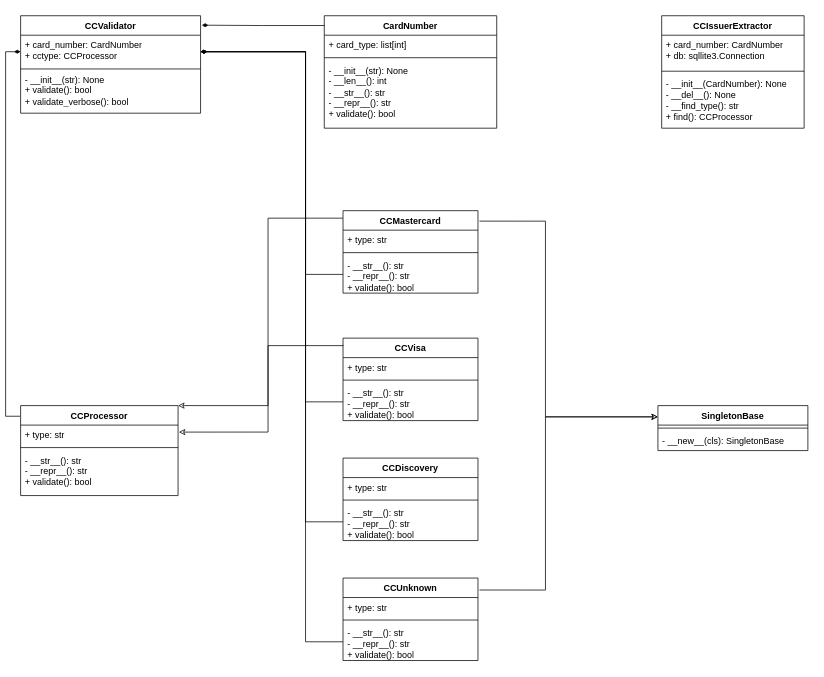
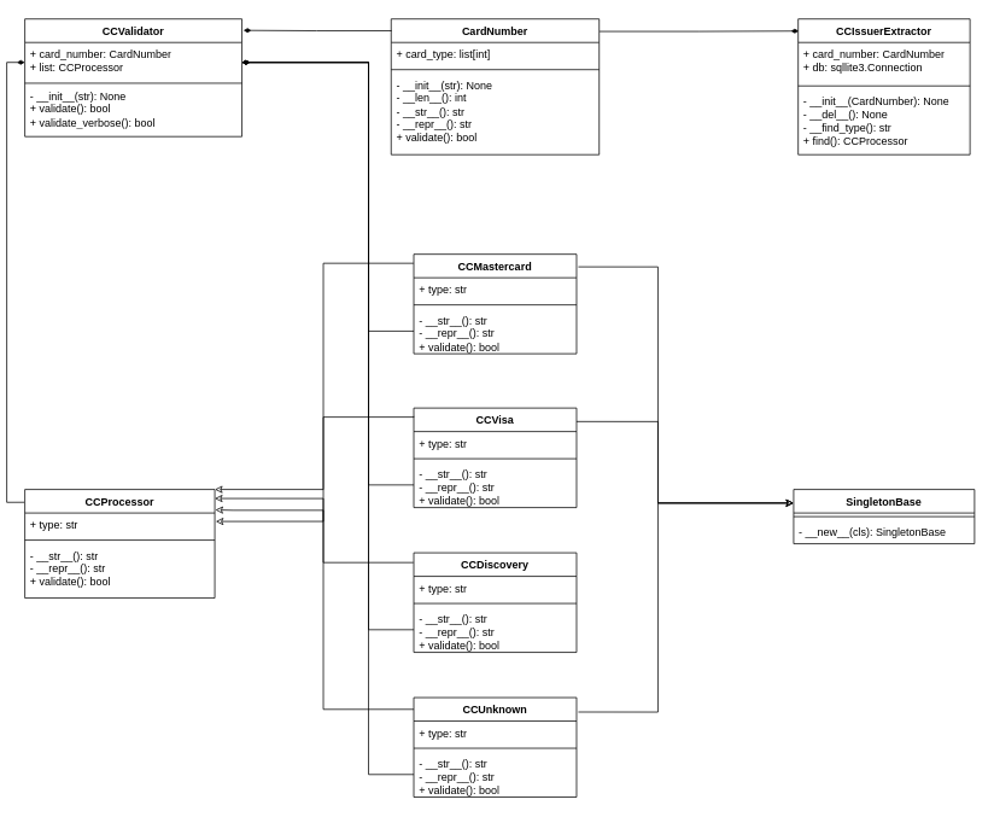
  <mxCell id="0" />
  <mxCell id="1" parent="0" />
  <mxCell id="2" value="CCValidator" style="swimlane;fontStyle=1;align=center;verticalAlign=top;childLayout=stackLayout;horizontal=1;startSize=26;horizontalStack=0;resizeParent=1;resizeParentMax=0;resizeLast=0;collapsible=1;marginBottom=0;whiteSpace=wrap;html=1;" parent="1" vertex="1"><mxGeometry x="20" y="20" width="240" height="130" as="geometry" /></mxCell>
- <mxCell id="3" value="+ card_number: CardNumber&lt;br&gt;+ cctype: CCProcessor" style="text;strokeColor=none;fillColor=none;align=left;verticalAlign=top;spacingLeft=4;spacingRight=4;overflow=hidden;rotatable=0;points=[[0,0.5],[1,0.5]];portConstraint=eastwest;whiteSpace=wrap;html=1;" parent="2" vertex="1"><mxGeometry y="26" width="240" height="44" as="geometry" /></mxCell>
+ <mxCell id="3" value="+ card_number: CardNumber&lt;br&gt;+ list: CCProcessor" style="text;strokeColor=none;fillColor=none;align=left;verticalAlign=top;spacingLeft=4;spacingRight=4;overflow=hidden;rotatable=0;points=[[0,0.5],[1,0.5]];portConstraint=eastwest;whiteSpace=wrap;html=1;" parent="2" vertex="1"><mxGeometry y="26" width="240" height="44" as="geometry" /></mxCell>
  <mxCell id="4" value="" style="line;strokeWidth=1;fillColor=none;align=left;verticalAlign=middle;spacingTop=-1;spacingLeft=3;spacingRight=3;rotatable=0;labelPosition=right;points=[];portConstraint=eastwest;strokeColor=inherit;" parent="2" vertex="1"><mxGeometry y="70" width="240" height="2" as="geometry" /></mxCell>
  <mxCell id="5" value="- __init__(str): None&lt;br&gt;+ validate(): bool&lt;br&gt;+ validate_verbose(): bool" style="text;strokeColor=none;fillColor=none;align=left;verticalAlign=top;spacingLeft=4;spacingRight=4;overflow=hidden;rotatable=0;points=[[0,0.5],[1,0.5]];portConstraint=eastwest;whiteSpace=wrap;html=1;" parent="2" vertex="1"><mxGeometry y="72" width="240" height="58" as="geometry" /></mxCell>
+ <mxCell id="6" style="edgeStyle=orthogonalEdgeStyle;rounded=0;orthogonalLoop=1;jettySize=auto;html=1;entryX=0.004;entryY=0.089;entryDx=0;entryDy=0;entryPerimeter=0;exitX=1.002;exitY=0.092;exitDx=0;exitDy=0;exitPerimeter=0;endArrow=diamondThin;endFill=1;" edge="1" parent="1" source="7" target="11"><mxGeometry relative="1" as="geometry"><mxPoint x="720" y="40" as="sourcePoint" /></mxGeometry></mxCell>
  <mxCell id="7" value="CardNumber" style="swimlane;fontStyle=1;align=center;verticalAlign=top;childLayout=stackLayout;horizontal=1;startSize=26;horizontalStack=0;resizeParent=1;resizeParentMax=0;resizeLast=0;collapsible=1;marginBottom=0;whiteSpace=wrap;html=1;" parent="1" vertex="1"><mxGeometry x="425" y="20" width="230" height="150" as="geometry" /></mxCell>
  <mxCell id="8" value="+ card_type: list[int]" style="text;strokeColor=none;fillColor=none;align=left;verticalAlign=top;spacingLeft=4;spacingRight=4;overflow=hidden;rotatable=0;points=[[0,0.5],[1,0.5]];portConstraint=eastwest;whiteSpace=wrap;html=1;" parent="7" vertex="1"><mxGeometry y="26" width="230" height="26" as="geometry" /></mxCell>
  <mxCell id="9" value="" style="line;strokeWidth=1;fillColor=none;align=left;verticalAlign=middle;spacingTop=-1;spacingLeft=3;spacingRight=3;rotatable=0;labelPosition=right;points=[];portConstraint=eastwest;strokeColor=inherit;" parent="7" vertex="1"><mxGeometry y="52" width="230" height="8" as="geometry" /></mxCell>
  <mxCell id="10" value="- __init__(str): None&lt;br&gt;- __len__(): int&lt;br&gt;- __str__(): str&lt;br&gt;- __repr__(): str&lt;br&gt;+ validate(): bool" style="text;strokeColor=none;fillColor=none;align=left;verticalAlign=top;spacingLeft=4;spacingRight=4;overflow=hidden;rotatable=0;points=[[0,0.5],[1,0.5]];portConstraint=eastwest;whiteSpace=wrap;html=1;" parent="7" vertex="1"><mxGeometry y="60" width="230" height="90" as="geometry" /></mxCell>
  <mxCell id="11" value="CCIssuerExtractor" style="swimlane;fontStyle=1;align=center;verticalAlign=top;childLayout=stackLayout;horizontal=1;startSize=26;horizontalStack=0;resizeParent=1;resizeParentMax=0;resizeLast=0;collapsible=1;marginBottom=0;whiteSpace=wrap;html=1;" parent="1" vertex="1"><mxGeometry x="875" y="20" width="190" height="150" as="geometry" /></mxCell>
  <mxCell id="12" value="+ card_number: CardNumber&lt;br&gt;+ db: sqllite3.Connection" style="text;strokeColor=none;fillColor=none;align=left;verticalAlign=top;spacingLeft=4;spacingRight=4;overflow=hidden;rotatable=0;points=[[0,0.5],[1,0.5]];portConstraint=eastwest;whiteSpace=wrap;html=1;" parent="11" vertex="1"><mxGeometry y="26" width="190" height="44" as="geometry" /></mxCell>
  <mxCell id="13" value="" style="line;strokeWidth=1;fillColor=none;align=left;verticalAlign=middle;spacingTop=-1;spacingLeft=3;spacingRight=3;rotatable=0;labelPosition=right;points=[];portConstraint=eastwest;strokeColor=inherit;" parent="11" vertex="1"><mxGeometry y="70" width="190" height="8" as="geometry" /></mxCell>
  <mxCell id="14" value="- __init__(CardNumber): None&lt;br&gt;- __del__(): None&lt;br&gt;- __find_type(): str&lt;br&gt;+ find(): CCProcessor" style="text;strokeColor=none;fillColor=none;align=left;verticalAlign=top;spacingLeft=4;spacingRight=4;overflow=hidden;rotatable=0;points=[[0,0.5],[1,0.5]];portConstraint=eastwest;whiteSpace=wrap;html=1;" parent="11" vertex="1"><mxGeometry y="78" width="190" height="72" as="geometry" /></mxCell>
  <mxCell id="15" value="CCProcessor" style="swimlane;fontStyle=1;align=center;verticalAlign=top;childLayout=stackLayout;horizontal=1;startSize=26;horizontalStack=0;resizeParent=1;resizeParentMax=0;resizeLast=0;collapsible=1;marginBottom=0;whiteSpace=wrap;html=1;" parent="1" vertex="1"><mxGeometry x="20" y="540" width="210" height="120" as="geometry" /></mxCell>
  <mxCell id="16" value="+ type: str" style="text;strokeColor=none;fillColor=none;align=left;verticalAlign=top;spacingLeft=4;spacingRight=4;overflow=hidden;rotatable=0;points=[[0,0.5],[1,0.5]];portConstraint=eastwest;whiteSpace=wrap;html=1;" parent="15" vertex="1"><mxGeometry y="26" width="210" height="26" as="geometry" /></mxCell>
  <mxCell id="17" value="" style="line;strokeWidth=1;fillColor=none;align=left;verticalAlign=middle;spacingTop=-1;spacingLeft=3;spacingRight=3;rotatable=0;labelPosition=right;points=[];portConstraint=eastwest;strokeColor=inherit;" parent="15" vertex="1"><mxGeometry y="52" width="210" height="8" as="geometry" /></mxCell>
  <mxCell id="18" value="- __str__(): str&lt;br&gt;- __repr__(): str&lt;br&gt;+ validate(): bool" style="text;strokeColor=none;fillColor=none;align=left;verticalAlign=top;spacingLeft=4;spacingRight=4;overflow=hidden;rotatable=0;points=[[0,0.5],[1,0.5]];portConstraint=eastwest;whiteSpace=wrap;html=1;" parent="15" vertex="1"><mxGeometry y="60" width="210" height="60" as="geometry" /></mxCell>
  <mxCell id="19" value="CCMastercard" style="swimlane;fontStyle=1;align=center;verticalAlign=top;childLayout=stackLayout;horizontal=1;startSize=26;horizontalStack=0;resizeParent=1;resizeParentMax=0;resizeLast=0;collapsible=1;marginBottom=0;whiteSpace=wrap;html=1;" parent="1" vertex="1"><mxGeometry x="450" y="280" width="180" height="110" as="geometry" /></mxCell>
  <mxCell id="20" value="+ type: str" style="text;strokeColor=none;fillColor=none;align=left;verticalAlign=top;spacingLeft=4;spacingRight=4;overflow=hidden;rotatable=0;points=[[0,0.5],[1,0.5]];portConstraint=eastwest;whiteSpace=wrap;html=1;" parent="19" vertex="1"><mxGeometry y="26" width="180" height="26" as="geometry" /></mxCell>
  <mxCell id="21" value="" style="line;strokeWidth=1;fillColor=none;align=left;verticalAlign=middle;spacingTop=-1;spacingLeft=3;spacingRight=3;rotatable=0;labelPosition=right;points=[];portConstraint=eastwest;strokeColor=inherit;" parent="19" vertex="1"><mxGeometry y="52" width="180" height="8" as="geometry" /></mxCell>
  <mxCell id="22" value="- __str__(): str&lt;br style=&quot;border-color: var(--border-color);&quot;&gt;- __repr__(): str&lt;br style=&quot;border-color: var(--border-color);&quot;&gt;+ validate(): bool" style="text;strokeColor=none;fillColor=none;align=left;verticalAlign=top;spacingLeft=4;spacingRight=4;overflow=hidden;rotatable=0;points=[[0,0.5],[1,0.5]];portConstraint=eastwest;whiteSpace=wrap;html=1;" parent="19" vertex="1"><mxGeometry y="60" width="180" height="50" as="geometry" /></mxCell>
  <mxCell id="23" value="CCVisa" style="swimlane;fontStyle=1;align=center;verticalAlign=top;childLayout=stackLayout;horizontal=1;startSize=26;horizontalStack=0;resizeParent=1;resizeParentMax=0;resizeLast=0;collapsible=1;marginBottom=0;whiteSpace=wrap;html=1;" parent="1" vertex="1"><mxGeometry x="450" y="450" width="180" height="110" as="geometry" /></mxCell>
  <mxCell id="24" value="+ type: str" style="text;strokeColor=none;fillColor=none;align=left;verticalAlign=top;spacingLeft=4;spacingRight=4;overflow=hidden;rotatable=0;points=[[0,0.5],[1,0.5]];portConstraint=eastwest;whiteSpace=wrap;html=1;" parent="23" vertex="1"><mxGeometry y="26" width="180" height="26" as="geometry" /></mxCell>
  <mxCell id="25" value="" style="line;strokeWidth=1;fillColor=none;align=left;verticalAlign=middle;spacingTop=-1;spacingLeft=3;spacingRight=3;rotatable=0;labelPosition=right;points=[];portConstraint=eastwest;strokeColor=inherit;" parent="23" vertex="1"><mxGeometry y="52" width="180" height="8" as="geometry" /></mxCell>
  <mxCell id="26" value="- __str__(): str&lt;br style=&quot;border-color: var(--border-color);&quot;&gt;- __repr__(): str&lt;br style=&quot;border-color: var(--border-color);&quot;&gt;+ validate(): bool" style="text;strokeColor=none;fillColor=none;align=left;verticalAlign=top;spacingLeft=4;spacingRight=4;overflow=hidden;rotatable=0;points=[[0,0.5],[1,0.5]];portConstraint=eastwest;whiteSpace=wrap;html=1;" parent="23" vertex="1"><mxGeometry y="60" width="180" height="50" as="geometry" /></mxCell>
  <mxCell id="27" value="CCDiscovery" style="swimlane;fontStyle=1;align=center;verticalAlign=top;childLayout=stackLayout;horizontal=1;startSize=26;horizontalStack=0;resizeParent=1;resizeParentMax=0;resizeLast=0;collapsible=1;marginBottom=0;whiteSpace=wrap;html=1;" parent="1" vertex="1"><mxGeometry x="450" y="610" width="180" height="110" as="geometry" /></mxCell>
  <mxCell id="28" value="+ type: str" style="text;strokeColor=none;fillColor=none;align=left;verticalAlign=top;spacingLeft=4;spacingRight=4;overflow=hidden;rotatable=0;points=[[0,0.5],[1,0.5]];portConstraint=eastwest;whiteSpace=wrap;html=1;" parent="27" vertex="1"><mxGeometry y="26" width="180" height="26" as="geometry" /></mxCell>
  <mxCell id="29" value="" style="line;strokeWidth=1;fillColor=none;align=left;verticalAlign=middle;spacingTop=-1;spacingLeft=3;spacingRight=3;rotatable=0;labelPosition=right;points=[];portConstraint=eastwest;strokeColor=inherit;" parent="27" vertex="1"><mxGeometry y="52" width="180" height="8" as="geometry" /></mxCell>
  <mxCell id="30" value="- __str__(): str&lt;br style=&quot;border-color: var(--border-color);&quot;&gt;- __repr__(): str&lt;br style=&quot;border-color: var(--border-color);&quot;&gt;+ validate(): bool" style="text;strokeColor=none;fillColor=none;align=left;verticalAlign=top;spacingLeft=4;spacingRight=4;overflow=hidden;rotatable=0;points=[[0,0.5],[1,0.5]];portConstraint=eastwest;whiteSpace=wrap;html=1;" parent="27" vertex="1"><mxGeometry y="60" width="180" height="50" as="geometry" /></mxCell>
  <mxCell id="31" value="CCUnknown" style="swimlane;fontStyle=1;align=center;verticalAlign=top;childLayout=stackLayout;horizontal=1;startSize=26;horizontalStack=0;resizeParent=1;resizeParentMax=0;resizeLast=0;collapsible=1;marginBottom=0;whiteSpace=wrap;html=1;" parent="1" vertex="1"><mxGeometry x="450" y="770" width="180" height="110" as="geometry" /></mxCell>
  <mxCell id="32" value="+ type: str" style="text;strokeColor=none;fillColor=none;align=left;verticalAlign=top;spacingLeft=4;spacingRight=4;overflow=hidden;rotatable=0;points=[[0,0.5],[1,0.5]];portConstraint=eastwest;whiteSpace=wrap;html=1;" parent="31" vertex="1"><mxGeometry y="26" width="180" height="26" as="geometry" /></mxCell>
  <mxCell id="33" value="" style="line;strokeWidth=1;fillColor=none;align=left;verticalAlign=middle;spacingTop=-1;spacingLeft=3;spacingRight=3;rotatable=0;labelPosition=right;points=[];portConstraint=eastwest;strokeColor=inherit;" parent="31" vertex="1"><mxGeometry y="52" width="180" height="8" as="geometry" /></mxCell>
  <mxCell id="34" value="- __str__(): str&lt;br style=&quot;border-color: var(--border-color);&quot;&gt;- __repr__(): str&lt;br style=&quot;border-color: var(--border-color);&quot;&gt;+ validate(): bool" style="text;strokeColor=none;fillColor=none;align=left;verticalAlign=top;spacingLeft=4;spacingRight=4;overflow=hidden;rotatable=0;points=[[0,0.5],[1,0.5]];portConstraint=eastwest;whiteSpace=wrap;html=1;" parent="31" vertex="1"><mxGeometry y="60" width="180" height="50" as="geometry" /></mxCell>
  <mxCell id="35" style="edgeStyle=orthogonalEdgeStyle;rounded=0;orthogonalLoop=1;jettySize=auto;html=1;entryX=1.011;entryY=0.127;entryDx=0;entryDy=0;entryPerimeter=0;exitX=0;exitY=0.25;exitDx=0;exitDy=0;startArrow=classic;startFill=0;endArrow=none;endFill=0;" edge="1" parent="1" source="37" target="19"><mxGeometry relative="1" as="geometry"><Array as="points"><mxPoint x="720" y="555" /><mxPoint x="720" y="294" /></Array></mxGeometry></mxCell>
+ <mxCell id="36" style="edgeStyle=orthogonalEdgeStyle;rounded=0;orthogonalLoop=1;jettySize=auto;html=1;entryX=1;entryY=0.136;entryDx=0;entryDy=0;exitX=0;exitY=0.25;exitDx=0;exitDy=0;entryPerimeter=0;startArrow=classic;startFill=0;endArrow=none;endFill=0;" edge="1" parent="1" source="37" target="23"><mxGeometry relative="1" as="geometry"><Array as="points"><mxPoint x="720" y="555" /><mxPoint x="720" y="465" /></Array></mxGeometry></mxCell>
  <mxCell id="37" value="SingletonBase" style="swimlane;fontStyle=1;align=center;verticalAlign=top;childLayout=stackLayout;horizontal=1;startSize=26;horizontalStack=0;resizeParent=1;resizeParentMax=0;resizeLast=0;collapsible=1;marginBottom=0;whiteSpace=wrap;html=1;" vertex="1" parent="1"><mxGeometry x="870" y="540" width="200" height="60" as="geometry" /></mxCell>
  <mxCell id="38" value="" style="line;strokeWidth=1;fillColor=none;align=left;verticalAlign=middle;spacingTop=-1;spacingLeft=3;spacingRight=3;rotatable=0;labelPosition=right;points=[];portConstraint=eastwest;strokeColor=inherit;" vertex="1" parent="37"><mxGeometry y="26" width="200" height="8" as="geometry" /></mxCell>
  <mxCell id="39" value="- __new__(cls): SingletonBase" style="text;strokeColor=none;fillColor=none;align=left;verticalAlign=top;spacingLeft=4;spacingRight=4;overflow=hidden;rotatable=0;points=[[0,0.5],[1,0.5]];portConstraint=eastwest;whiteSpace=wrap;html=1;" vertex="1" parent="37"><mxGeometry y="34" width="200" height="26" as="geometry" /></mxCell>
  <mxCell id="40" style="edgeStyle=orthogonalEdgeStyle;rounded=0;orthogonalLoop=1;jettySize=auto;html=1;entryX=1;entryY=0;entryDx=0;entryDy=0;endArrow=classic;endFill=0;" edge="1" parent="1" target="15"><mxGeometry relative="1" as="geometry"><mxPoint x="450" y="459" as="sourcePoint" /><mxPoint x="260" y="520.04" as="targetPoint" /><Array as="points"><mxPoint x="450" y="459" /><mxPoint x="450" y="460" /><mxPoint x="350" y="460" /><mxPoint x="350" y="540" /></Array></mxGeometry></mxCell>
  <mxCell id="41" style="edgeStyle=orthogonalEdgeStyle;rounded=0;orthogonalLoop=1;jettySize=auto;html=1;entryX=1.005;entryY=0.359;entryDx=0;entryDy=0;entryPerimeter=0;exitX=-0.001;exitY=0.091;exitDx=0;exitDy=0;exitPerimeter=0;endArrow=classic;endFill=0;" edge="1" parent="1" source="19" target="16"><mxGeometry relative="1" as="geometry"><mxPoint x="461.08" y="277.98" as="sourcePoint" /><mxPoint x="240" y="540" as="targetPoint" /><Array as="points"><mxPoint x="350" y="290" /><mxPoint x="350" y="575" /></Array></mxGeometry></mxCell>
+ <mxCell id="42" style="edgeStyle=orthogonalEdgeStyle;rounded=0;orthogonalLoop=1;jettySize=auto;html=1;entryX=1.003;entryY=0.188;entryDx=0;entryDy=0;entryPerimeter=0;exitX=-0.002;exitY=0.098;exitDx=0;exitDy=0;exitPerimeter=0;endArrow=classic;endFill=0;" edge="1" parent="1" source="27" target="15"><mxGeometry relative="1" as="geometry"><mxPoint x="440" y="621" as="sourcePoint" /><mxPoint x="250" y="550" as="targetPoint" /><Array as="points"><mxPoint x="350" y="621" /><mxPoint x="350" y="563" /><mxPoint x="250" y="563" /></Array></mxGeometry></mxCell>
+ <mxCell id="43" style="edgeStyle=orthogonalEdgeStyle;rounded=0;orthogonalLoop=1;jettySize=auto;html=1;exitX=0;exitY=0.118;exitDx=0;exitDy=0;exitPerimeter=0;entryX=1;entryY=0.083;entryDx=0;entryDy=0;entryPerimeter=0;endArrow=classic;endFill=0;" edge="1" parent="1" source="31" target="15"><mxGeometry relative="1" as="geometry"><mxPoint x="250" y="570" as="targetPoint" /><Array as="points"><mxPoint x="350" y="783" /><mxPoint x="350" y="550" /></Array></mxGeometry></mxCell>
  <mxCell id="44" style="edgeStyle=orthogonalEdgeStyle;rounded=0;orthogonalLoop=1;jettySize=auto;html=1;entryX=1.011;entryY=0.145;entryDx=0;entryDy=0;exitX=0;exitY=0.25;exitDx=0;exitDy=0;entryPerimeter=0;startArrow=classic;startFill=0;endArrow=none;endFill=0;" edge="1" parent="1" source="37" target="31"><mxGeometry relative="1" as="geometry"><Array as="points"><mxPoint x="720" y="555" /><mxPoint x="720" y="786" /></Array></mxGeometry></mxCell>
  <mxCell id="45" style="edgeStyle=orthogonalEdgeStyle;rounded=0;orthogonalLoop=1;jettySize=auto;html=1;exitX=0.002;exitY=0.087;exitDx=0;exitDy=0;exitPerimeter=0;endArrow=diamondThin;endFill=1;strokeColor=#000000;entryX=1.007;entryY=0.097;entryDx=0;entryDy=0;entryPerimeter=0;" edge="1" parent="1" source="7" target="2"><mxGeometry relative="1" as="geometry"><mxPoint x="140" y="180" as="sourcePoint" /><mxPoint x="280" y="33" as="targetPoint" /></mxGeometry></mxCell>
  <mxCell id="46" style="edgeStyle=orthogonalEdgeStyle;rounded=0;orthogonalLoop=1;jettySize=auto;html=1;exitX=0;exitY=0.5;exitDx=0;exitDy=0;entryX=-0.003;entryY=0.118;entryDx=0;entryDy=0;entryPerimeter=0;startArrow=diamondThin;startFill=1;endArrow=none;endFill=0;" edge="1" parent="1" source="3" target="15"><mxGeometry relative="1" as="geometry" /></mxCell>
  <mxCell id="47" style="edgeStyle=orthogonalEdgeStyle;rounded=0;orthogonalLoop=1;jettySize=auto;html=1;entryX=1;entryY=0.5;entryDx=0;entryDy=0;endArrow=diamondThin;endFill=1;" edge="1" parent="1" source="22" target="3"><mxGeometry relative="1" as="geometry"><Array as="points"><mxPoint x="400" y="365" /><mxPoint x="400" y="68" /></Array></mxGeometry></mxCell>
  <mxCell id="48" style="edgeStyle=orthogonalEdgeStyle;rounded=0;orthogonalLoop=1;jettySize=auto;html=1;entryX=1;entryY=0.5;entryDx=0;entryDy=0;endArrow=diamondThin;endFill=1;" edge="1" parent="1" source="26" target="3"><mxGeometry relative="1" as="geometry"><mxPoint x="340" y="130" as="targetPoint" /><Array as="points"><mxPoint x="400" y="535" /><mxPoint x="400" y="68" /></Array></mxGeometry></mxCell>
  <mxCell id="49" style="edgeStyle=orthogonalEdgeStyle;rounded=0;orthogonalLoop=1;jettySize=auto;html=1;entryX=1;entryY=0.5;entryDx=0;entryDy=0;endArrow=diamondThin;endFill=1;" edge="1" parent="1" source="30" target="3"><mxGeometry relative="1" as="geometry"><Array as="points"><mxPoint x="400" y="695" /><mxPoint x="400" y="68" /></Array></mxGeometry></mxCell>
  <mxCell id="50" style="edgeStyle=orthogonalEdgeStyle;rounded=0;orthogonalLoop=1;jettySize=auto;html=1;entryX=1;entryY=0.5;entryDx=0;entryDy=0;endArrow=diamondThin;endFill=1;" edge="1" parent="1" source="34" target="3"><mxGeometry relative="1" as="geometry"><Array as="points"><mxPoint x="400" y="855" /><mxPoint x="400" y="68" /></Array></mxGeometry></mxCell>
